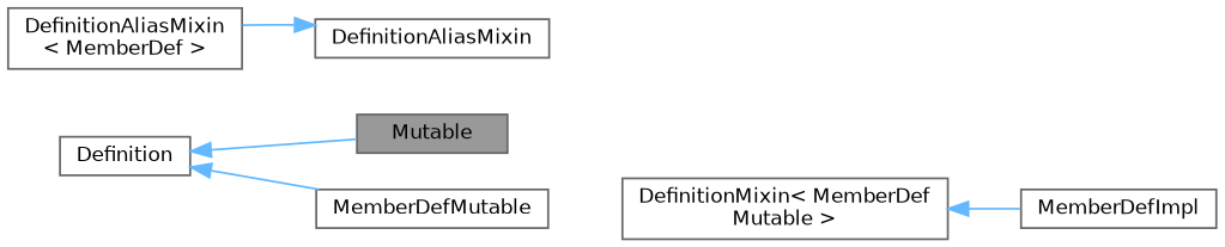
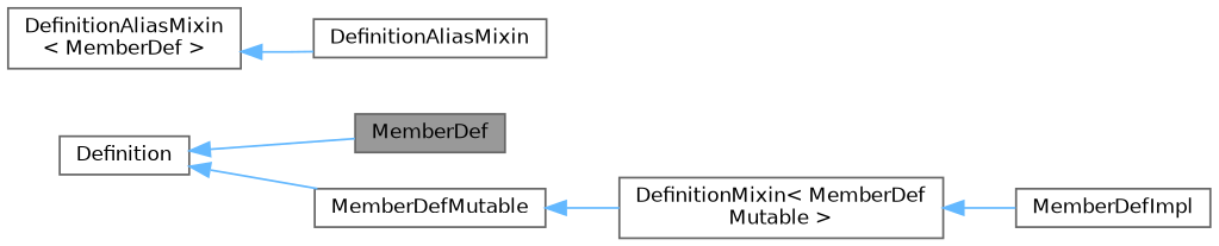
  digraph {
    rankdir=LR
    node [color=gray40 fillcolor=white fontname=Helvetica fontsize=10 shape=box style=filled]
    edge [color=steelblue1 dir=back fontname=Helvetica fontsize=10 labelfontname=Helvetica labelfontsize=10 style=solid]
-   n1 [fillcolor=grey60 fontcolor=black height=0.2 label=Mutable width=0.4]
+   n1 [fillcolor=grey60 fontcolor=black height=0.2 label=MemberDef width=0.4]
    n2 [height=0.2 label="DefinitionAliasMixin\l\< MemberDef \>" width=0.4]
    n3 [height=0.2 label=DefinitionAliasMixin width=0.4]
    n4 [height=0.2 label=MemberDefMutable width=0.4]
    n5 [height=0.2 label="DefinitionMixin\< MemberDef\lMutable \>" width=0.4]
    n6 [height=0.2 label=Definition width=0.4]
    n7 [height=0.2 label=MemberDefImpl width=0.4]
-   n3 -> n2
+   n2 -> n3
+   n4 -> n5
    n5 -> n7
    n6 -> n1
    n6 -> n4
  }
